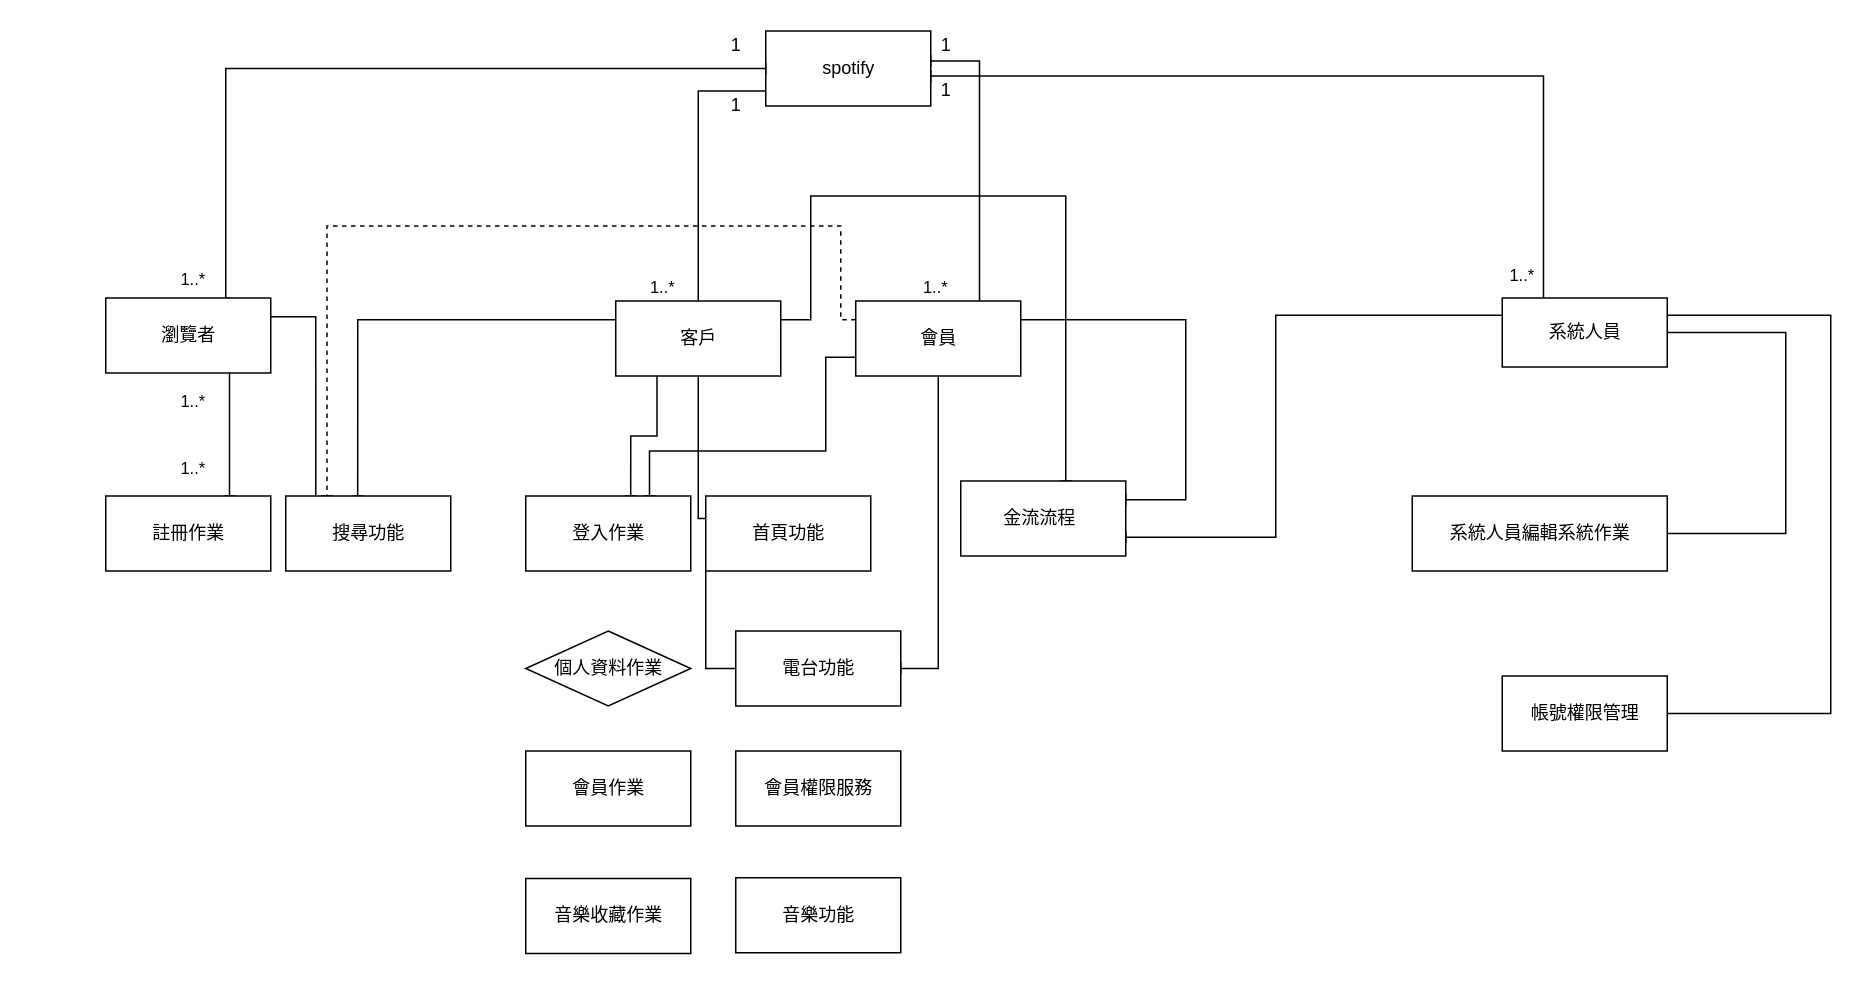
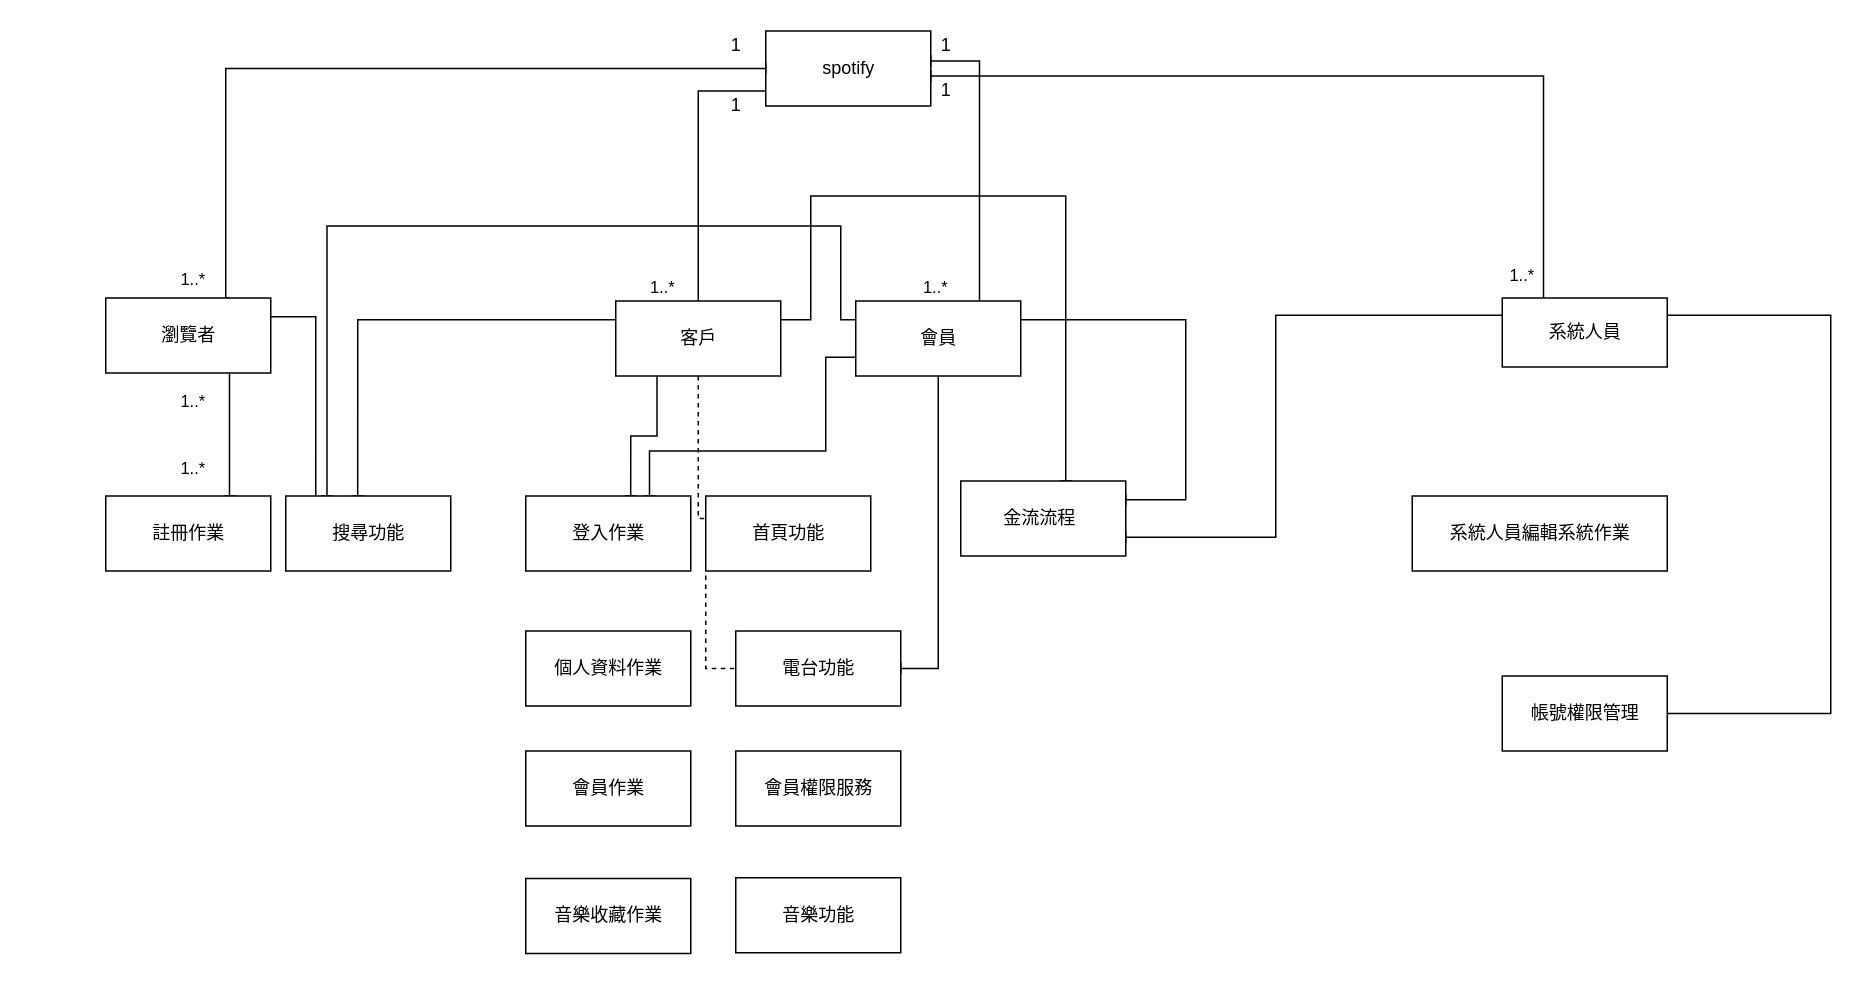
  <mxCell id="0" />
  <mxCell id="1" parent="0" />
  <mxCell id="2" value="spotify" style="html=1;" parent="1" vertex="1"><mxGeometry x="510" y="20" width="110" height="50" as="geometry" /></mxCell>
  <mxCell id="3" style="edgeStyle=orthogonalEdgeStyle;rounded=0;orthogonalLoop=1;jettySize=auto;html=1;exitX=0.75;exitY=0;exitDx=0;exitDy=0;endArrow=baseDash;endFill=0;entryX=0;entryY=0.5;entryDx=0;entryDy=0;" parent="1" source="6" target="2" edge="1"><mxGeometry relative="1" as="geometry"><mxPoint x="450" y="40" as="targetPoint" /><Array as="points"><mxPoint x="150" y="198" /><mxPoint x="150" y="45" /></Array></mxGeometry></mxCell>
  <mxCell id="4" style="edgeStyle=orthogonalEdgeStyle;rounded=0;orthogonalLoop=1;jettySize=auto;html=1;exitX=0.75;exitY=1;exitDx=0;exitDy=0;entryX=0.75;entryY=0;entryDx=0;entryDy=0;endArrow=baseDash;endFill=0;" parent="1" source="6" target="31" edge="1"><mxGeometry relative="1" as="geometry" /></mxCell>
  <mxCell id="5" style="edgeStyle=orthogonalEdgeStyle;rounded=0;orthogonalLoop=1;jettySize=auto;html=1;exitX=1;exitY=0.25;exitDx=0;exitDy=0;endArrow=baseDash;endFill=0;entryX=0.182;entryY=0.04;entryDx=0;entryDy=0;entryPerimeter=0;" parent="1" source="6" target="38" edge="1"><mxGeometry relative="1" as="geometry"><mxPoint x="210" y="211" as="targetPoint" /></mxGeometry></mxCell>
  <mxCell id="6" value="瀏覽者" style="html=1;" parent="1" vertex="1"><mxGeometry x="70" y="198" width="110" height="50" as="geometry" /></mxCell>
  <mxCell id="7" style="edgeStyle=orthogonalEdgeStyle;rounded=0;orthogonalLoop=1;jettySize=auto;html=1;exitX=0.25;exitY=0;exitDx=0;exitDy=0;endArrow=baseDash;endFill=0;" parent="1" source="11" edge="1"><mxGeometry relative="1" as="geometry"><mxPoint x="620" y="50" as="targetPoint" /><Array as="points"><mxPoint x="1029" y="50" /><mxPoint x="620" y="50" /></Array></mxGeometry></mxCell>
  <mxCell id="8" style="edgeStyle=orthogonalEdgeStyle;rounded=0;orthogonalLoop=1;jettySize=auto;html=1;exitX=1;exitY=0.25;exitDx=0;exitDy=0;endArrow=baseDash;endFill=0;entryX=1;entryY=0.5;entryDx=0;entryDy=0;" parent="1" source="11" target="36" edge="1"><mxGeometry relative="1" as="geometry"><mxPoint x="1190" y="470" as="targetPoint" /><Array as="points"><mxPoint x="1220" y="210" /><mxPoint x="1220" y="475" /></Array></mxGeometry></mxCell>
- <mxCell id="9" style="edgeStyle=orthogonalEdgeStyle;rounded=0;orthogonalLoop=1;jettySize=auto;html=1;exitX=1;exitY=0.5;exitDx=0;exitDy=0;endArrow=baseDash;endFill=0;entryX=1;entryY=0.5;entryDx=0;entryDy=0;" parent="1" source="11" target="30" edge="1"><mxGeometry relative="1" as="geometry"><mxPoint x="1160" y="350" as="targetPoint" /><Array as="points"><mxPoint x="1190" y="221" /><mxPoint x="1190" y="355" /></Array></mxGeometry></mxCell>
  <mxCell id="10" style="edgeStyle=orthogonalEdgeStyle;rounded=0;orthogonalLoop=1;jettySize=auto;html=1;exitX=0;exitY=0.25;exitDx=0;exitDy=0;endArrow=baseDash;endFill=0;entryX=1;entryY=0.75;entryDx=0;entryDy=0;" parent="1" source="11" target="37" edge="1"><mxGeometry relative="1" as="geometry"><mxPoint x="810" y="340" as="targetPoint" /><Array as="points"><mxPoint x="850" y="210" /><mxPoint x="850" y="358" /></Array></mxGeometry></mxCell>
  <mxCell id="11" value="系統人員" style="html=1;" parent="1" vertex="1"><mxGeometry x="1001" y="198" width="110" height="46" as="geometry" /></mxCell>
  <mxCell id="12" style="edgeStyle=orthogonalEdgeStyle;rounded=0;orthogonalLoop=1;jettySize=auto;html=1;exitX=0;exitY=0.25;exitDx=0;exitDy=0;endArrow=baseDash;endFill=0;entryX=0.436;entryY=0;entryDx=0;entryDy=0;entryPerimeter=0;" parent="1" source="16" target="38" edge="1"><mxGeometry relative="1" as="geometry"><mxPoint x="270" y="213" as="targetPoint" /></mxGeometry></mxCell>
  <mxCell id="13" style="edgeStyle=orthogonalEdgeStyle;rounded=0;orthogonalLoop=1;jettySize=auto;html=1;exitX=0.25;exitY=1;exitDx=0;exitDy=0;entryX=0.636;entryY=0;entryDx=0;entryDy=0;entryPerimeter=0;endArrow=baseDash;endFill=0;" parent="1" source="16" target="28" edge="1"><mxGeometry relative="1" as="geometry" /></mxCell>
  <mxCell id="14" style="edgeStyle=orthogonalEdgeStyle;rounded=0;orthogonalLoop=1;jettySize=auto;html=1;exitX=1;exitY=0.25;exitDx=0;exitDy=0;endArrow=baseDash;endFill=0;" parent="1" source="16" edge="1"><mxGeometry relative="1" as="geometry"><mxPoint x="710" y="320" as="targetPoint" /><Array as="points"><mxPoint x="540" y="213" /><mxPoint x="540" y="130" /><mxPoint x="710" y="130" /></Array></mxGeometry></mxCell>
- <mxCell id="15" style="edgeStyle=orthogonalEdgeStyle;rounded=0;orthogonalLoop=1;jettySize=auto;html=1;exitX=0.5;exitY=1;exitDx=0;exitDy=0;endArrow=baseDash;endFill=0;entryX=0;entryY=0.5;entryDx=0;entryDy=0;" parent="1" source="16" target="35" edge="1"><mxGeometry relative="1" as="geometry"><mxPoint x="480" y="440" as="targetPoint" /><Array as="points"><mxPoint x="465" y="345" /><mxPoint x="470" y="345" /><mxPoint x="470" y="445" /></Array></mxGeometry></mxCell>
+ <mxCell id="15" style="edgeStyle=orthogonalEdgeStyle;rounded=0;orthogonalLoop=1;jettySize=auto;html=1;exitX=0.5;exitY=1;exitDx=0;exitDy=0;endArrow=baseDash;endFill=0;entryX=0;entryY=0.5;entryDx=0;entryDy=0;dashed=1;" parent="1" source="16" target="35" edge="1"><mxGeometry relative="1" as="geometry"><mxPoint x="480" y="440" as="targetPoint" /><Array as="points"><mxPoint x="465" y="345" /><mxPoint x="470" y="345" /><mxPoint x="470" y="445" /></Array></mxGeometry></mxCell>
  <mxCell id="16" value="客戶" style="html=1;" parent="1" vertex="1"><mxGeometry x="410" y="200" width="110" height="50" as="geometry" /></mxCell>
  <mxCell id="17" style="edgeStyle=orthogonalEdgeStyle;rounded=0;orthogonalLoop=1;jettySize=auto;html=1;exitX=0.75;exitY=0;exitDx=0;exitDy=0;endArrow=baseDash;endFill=0;" parent="1" source="22" edge="1"><mxGeometry relative="1" as="geometry"><mxPoint x="620" y="40" as="targetPoint" /><Array as="points"><mxPoint x="653" y="40" /><mxPoint x="620" y="40" /></Array></mxGeometry></mxCell>
  <mxCell id="18" style="edgeStyle=orthogonalEdgeStyle;rounded=0;orthogonalLoop=1;jettySize=auto;html=1;exitX=0;exitY=0.75;exitDx=0;exitDy=0;endArrow=baseDash;endFill=0;entryX=0.75;entryY=0;entryDx=0;entryDy=0;" parent="1" source="22" target="28" edge="1"><mxGeometry relative="1" as="geometry"><mxPoint x="440" y="310" as="targetPoint" /><Array as="points"><mxPoint x="550" y="238" /><mxPoint x="550" y="300" /><mxPoint x="433" y="300" /></Array></mxGeometry></mxCell>
  <mxCell id="19" style="edgeStyle=orthogonalEdgeStyle;rounded=0;orthogonalLoop=1;jettySize=auto;html=1;exitX=1;exitY=0.25;exitDx=0;exitDy=0;endArrow=baseDash;endFill=0;entryX=1;entryY=0.25;entryDx=0;entryDy=0;" parent="1" source="22" target="37" edge="1"><mxGeometry relative="1" as="geometry"><mxPoint x="780" y="330" as="targetPoint" /><Array as="points"><mxPoint x="790" y="213" /><mxPoint x="790" y="333" /></Array></mxGeometry></mxCell>
  <mxCell id="20" style="edgeStyle=orthogonalEdgeStyle;rounded=0;orthogonalLoop=1;jettySize=auto;html=1;exitX=0.5;exitY=1;exitDx=0;exitDy=0;endArrow=baseDash;endFill=0;entryX=1;entryY=0.5;entryDx=0;entryDy=0;" parent="1" source="22" target="35" edge="1"><mxGeometry relative="1" as="geometry"><mxPoint x="625" y="440" as="targetPoint" /><Array as="points"><mxPoint x="625" y="445" /></Array></mxGeometry></mxCell>
- <mxCell id="21" style="edgeStyle=orthogonalEdgeStyle;rounded=0;orthogonalLoop=1;jettySize=auto;html=1;exitX=0;exitY=0.25;exitDx=0;exitDy=0;endArrow=baseDash;endFill=0;entryX=0.25;entryY=0;entryDx=0;entryDy=0;dashed=1;" parent="1" source="22" target="38" edge="1"><mxGeometry relative="1" as="geometry"><mxPoint x="230" y="150" as="targetPoint" /><Array as="points"><mxPoint x="560" y="213" /><mxPoint x="560" y="150" /><mxPoint x="218" y="150" /></Array></mxGeometry></mxCell>
+ <mxCell id="21" style="edgeStyle=orthogonalEdgeStyle;rounded=0;orthogonalLoop=1;jettySize=auto;html=1;exitX=0;exitY=0.25;exitDx=0;exitDy=0;endArrow=baseDash;endFill=0;entryX=0.25;entryY=0;entryDx=0;entryDy=0;" parent="1" source="22" target="38" edge="1"><mxGeometry relative="1" as="geometry"><mxPoint x="230" y="150" as="targetPoint" /><Array as="points"><mxPoint x="560" y="213" /><mxPoint x="560" y="150" /><mxPoint x="218" y="150" /></Array></mxGeometry></mxCell>
  <mxCell id="22" value="會員" style="html=1;" parent="1" vertex="1"><mxGeometry x="570" y="200" width="110" height="50" as="geometry" /></mxCell>
  <mxCell id="23" value="" style="endArrow=none;html=1;rounded=0;exitX=0.5;exitY=0;exitDx=0;exitDy=0;" parent="1" source="16" edge="1"><mxGeometry width="50" height="50" relative="1" as="geometry"><mxPoint x="580" y="390" as="sourcePoint" /><mxPoint x="510" y="60" as="targetPoint" /><Array as="points"><mxPoint x="465" y="60" /><mxPoint x="490" y="60" /></Array></mxGeometry></mxCell>
  <mxCell id="24" value="1..*" style="edgeLabel;html=1;align=center;verticalAlign=middle;resizable=0;points=[];" parent="1" vertex="1" connectable="0"><mxGeometry x="20.003" y="179.001" as="geometry"><mxPoint x="107" y="6" as="offset" /></mxGeometry></mxCell>
  <mxCell id="25" value="1..*" style="edgeLabel;html=1;align=center;verticalAlign=middle;resizable=0;points=[];" parent="1" vertex="1" connectable="0"><mxGeometry x="440.003" y="190.001" as="geometry" /></mxCell>
  <mxCell id="26" value="1..*" style="edgeLabel;html=1;align=center;verticalAlign=middle;resizable=0;points=[];" parent="1" vertex="1" connectable="0"><mxGeometry x="49.823" y="179.001" as="geometry"><mxPoint x="573" y="11" as="offset" /></mxGeometry></mxCell>
  <mxCell id="27" value="1..*" style="edgeLabel;html=1;align=center;verticalAlign=middle;resizable=0;points=[];" parent="1" vertex="1" connectable="0"><mxGeometry x="340.003" y="179.001" as="geometry"><mxPoint x="673" y="3" as="offset" /></mxGeometry></mxCell>
  <mxCell id="28" value="登入作業" style="html=1;" parent="1" vertex="1"><mxGeometry x="350" y="330" width="110" height="50" as="geometry" /></mxCell>
- <mxCell id="29" value="個人資料作業" style="rhombus;html=1;" parent="1" vertex="1"><mxGeometry x="350" y="420" width="110" height="50" as="geometry" /></mxCell>
+ <mxCell id="29" value="個人資料作業" style="html=1;" parent="1" vertex="1"><mxGeometry x="350" y="420" width="110" height="50" as="geometry" /></mxCell>
  <mxCell id="30" value="系統人員編輯系統作業" style="html=1;" parent="1" vertex="1"><mxGeometry x="941" y="330" width="170" height="50" as="geometry" /></mxCell>
  <mxCell id="31" value="註冊作業" style="html=1;" parent="1" vertex="1"><mxGeometry x="70" y="330" width="110" height="50" as="geometry" /></mxCell>
  <mxCell id="32" value="會員作業" style="html=1;" parent="1" vertex="1"><mxGeometry x="350" y="500" width="110" height="50" as="geometry" /></mxCell>
  <mxCell id="33" value="音樂功能" style="html=1;" parent="1" vertex="1"><mxGeometry x="490" y="584.5" width="110" height="50" as="geometry" /></mxCell>
  <mxCell id="34" value="首頁功能" style="html=1;" parent="1" vertex="1"><mxGeometry x="470" y="330" width="110" height="50" as="geometry" /></mxCell>
  <mxCell id="35" value="電台功能" style="html=1;" parent="1" vertex="1"><mxGeometry x="490" y="420" width="110" height="50" as="geometry" /></mxCell>
  <mxCell id="36" value="帳號權限管理" style="html=1;" parent="1" vertex="1"><mxGeometry x="1001" y="450" width="110" height="50" as="geometry" /></mxCell>
  <mxCell id="37" value="金流流程&lt;span style=&quot;white-space: pre;&quot;&gt;&#09;&lt;/span&gt;" style="html=1;" parent="1" vertex="1"><mxGeometry x="640" y="320" width="110" height="50" as="geometry" /></mxCell>
  <mxCell id="38" value="搜尋功能" style="html=1;" parent="1" vertex="1"><mxGeometry x="190" y="330" width="110" height="50" as="geometry" /></mxCell>
  <mxCell id="39" value="音樂收藏作業" style="html=1;" parent="1" vertex="1"><mxGeometry x="350" y="585" width="110" height="50" as="geometry" /></mxCell>
  <mxCell id="40" value="會員權限服務" style="html=1;" parent="1" vertex="1"><mxGeometry x="490" y="500" width="110" height="50" as="geometry" /></mxCell>
  <mxCell id="41" value="1..*" style="edgeLabel;html=1;align=center;verticalAlign=middle;resizable=0;points=[];" parent="1" vertex="1" connectable="0"><mxGeometry x="20.003" y="305.001" as="geometry"><mxPoint x="107" y="6" as="offset" /></mxGeometry></mxCell>
  <mxCell id="42" value="1" style="text;html=1;align=center;verticalAlign=middle;resizable=0;points=[];autosize=1;strokeColor=none;fillColor=none;" parent="1" vertex="1"><mxGeometry x="480" y="20" width="20" height="20" as="geometry" /></mxCell>
  <mxCell id="43" value="1" style="text;html=1;align=center;verticalAlign=middle;resizable=0;points=[];autosize=1;strokeColor=none;fillColor=none;" parent="1" vertex="1"><mxGeometry x="480" y="60" width="20" height="20" as="geometry" /></mxCell>
  <mxCell id="44" value="1" style="text;html=1;align=center;verticalAlign=middle;resizable=0;points=[];autosize=1;strokeColor=none;fillColor=none;" parent="1" vertex="1"><mxGeometry x="620" y="20" width="20" height="20" as="geometry" /></mxCell>
  <mxCell id="45" value="1" style="text;html=1;align=center;verticalAlign=middle;resizable=0;points=[];autosize=1;strokeColor=none;fillColor=none;" parent="1" vertex="1"><mxGeometry x="620" y="50" width="20" height="20" as="geometry" /></mxCell>
  <mxCell id="46" value="1..*" style="edgeLabel;html=1;align=center;verticalAlign=middle;resizable=0;points=[];" parent="1" vertex="1" connectable="0"><mxGeometry x="20.003" y="260.001" as="geometry"><mxPoint x="107" y="6" as="offset" /></mxGeometry></mxCell>
